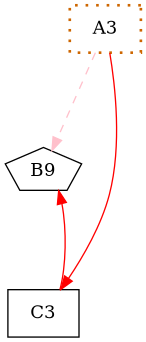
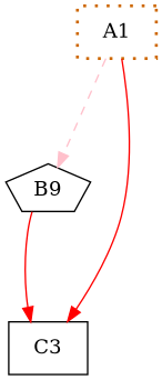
  digraph {
    mindist=1.0
    nodesep=0.6
    rankdir=TB
    ranksep=1.0
    root=Demo
    node [beamproc=beamA bpentry=false bpexit=false color=black cpu=0 fillcolor=white patentry=false patexit=false pattern=patternA qhi=false qil=false qlo=true shape=rectangle style=filled]
    edge [color=red type=defdst]
-   A1 [color=darkorange3 flags="0x00102008" patentry=true penwidth=2 style="dotted, filled" tperiod=1152938753195507712 type=blockalign label=A3]
+   A1 [color=darkorange3 flags="0x00102008" patentry=true penwidth=2 style="dotted, filled" tperiod=1152938753195507712 type=blockalign]
    n2 [flags="0x00008012" label=B9 patexit=true shape=pentagon toffs=0 type=switch qhi="" qil="" qlo=""]
    C3 [flags="0x00100007" tperiod=2000 type=block]
    A1 -> n2 [color=pink fieldhead="0x10" fieldtail="0x0" fieldwidth=32 style="dashed, filled" type=reference]
    A1 -> C3
-   C3 -> n2
+   n2 -> C3
  }
